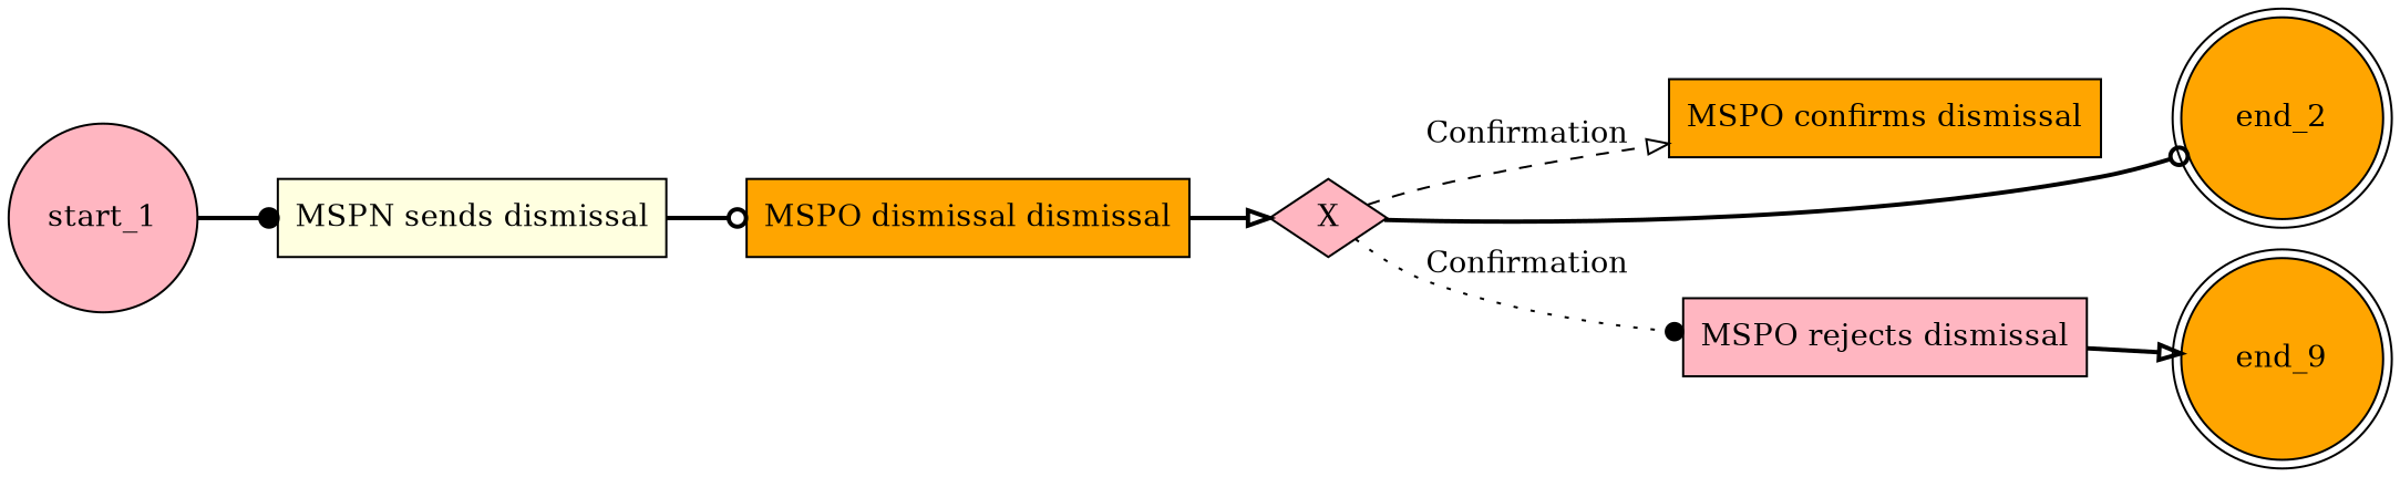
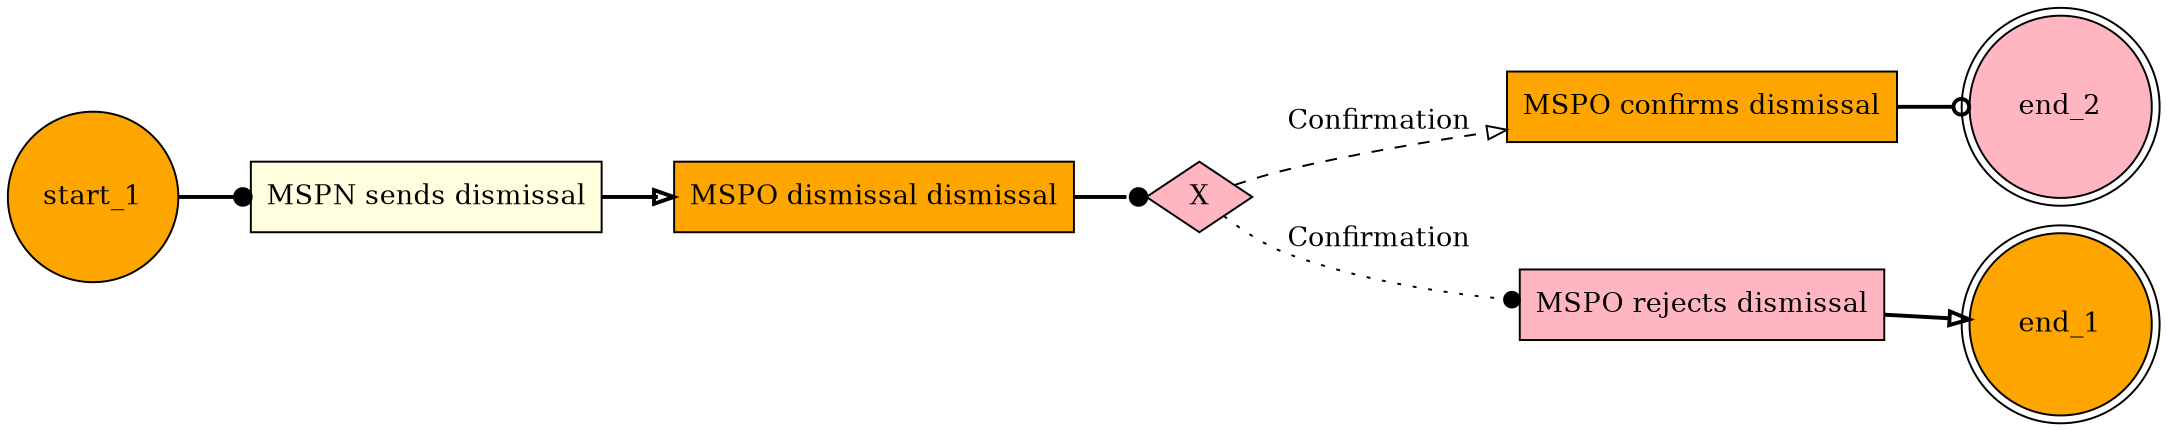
  digraph {
    rankdir=LR
    node [fillcolor=orange shape=rectangle style=filled]
    edge [arrowhead=onormal style=bold]
-   start_1 [fillcolor=lightpink shape=circle]
+   start_1 [shape=circle]
    "MSPN sends dismissal" [fillcolor=lightyellow]
    n3 [label="MSPO dismissal dismissal"]
-   end_1 [shape=doublecircle label=end_9]
-   end_2 [shape=doublecircle]
+   end_1 [shape=doublecircle]
+   end_2 [fillcolor=lightpink shape=doublecircle]
    n6 [fillcolor=lightpink label=X shape=diamond]
    "MSPO rejects dismissal" [fillcolor=lightpink]
    "MSPO confirms dismissal"
    start_1 -> "MSPN sends dismissal" [arrowhead=dot]
-   "MSPN sends dismissal" -> n3 [arrowhead=odot]
-   n3 -> n6
+   "MSPN sends dismissal" -> n3
+   n3 -> n6 [arrowhead=dot]
    n6 -> "MSPO rejects dismissal" [arrowhead=dot label=Confirmation style=dotted]
    n6 -> "MSPO confirms dismissal" [label=Confirmation style=dashed]
    "MSPO rejects dismissal" -> end_1
-   n6 -> end_2 [arrowhead=odot]
+   "MSPO confirms dismissal" -> end_2 [arrowhead=odot]
  }
